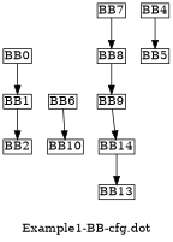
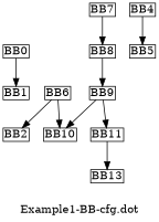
  digraph {
    label="Example1-BB-cfg.dot"
    node [fillcolor=white margin=0.02 shape=box style=filled]
    BB0 [height=0 width=0]
    BB1 [height=0 width=0]
    BB2 [height=0 width=0]
    BB7 [height=0 width=0]
    BB8 [height=0 width=0]
    BB4 [height=0 width=0]
    BB5 [height=0 width=0]
    BB9 [height=0 width=0]
    BB6 [height=0 width=0]
    BB10 [height=0 width=0]
-   BB11 [height=0 width=0 label=BB14]
+   BB11 [height=0 width=0]
    n12 [height=0 label=BB13 width=0]
    BB0 -> BB1
-   BB1 -> BB2
+   BB6 -> BB2
    BB7 -> BB8
    BB8 -> BB9
    BB4 -> BB5
+   BB9 -> BB10
    BB9 -> BB11
    BB6 -> BB10
    BB11 -> n12
  }
